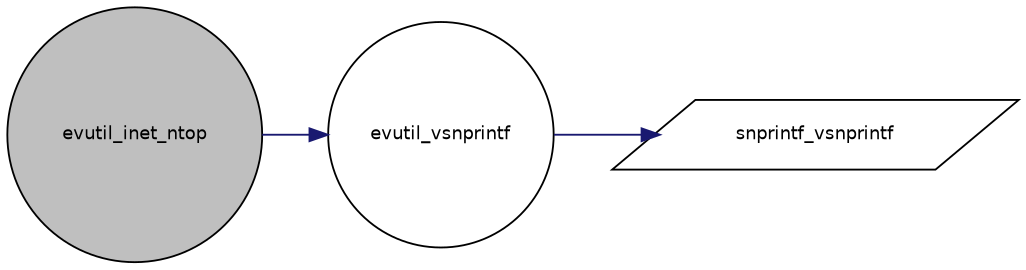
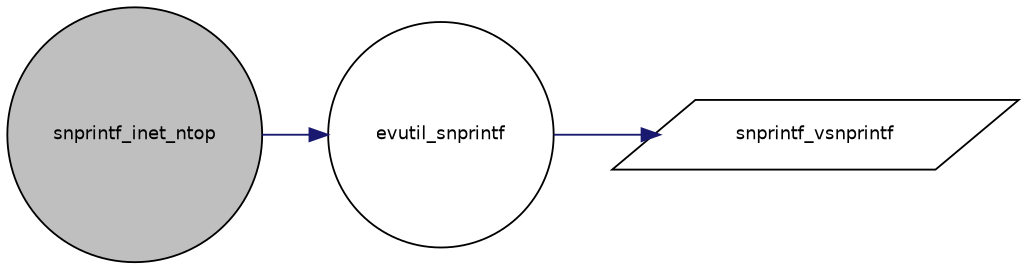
  digraph {
    fontname="DejaVu Sans"
    rankdir=LR
    node [color=black fillcolor=white fontname="DejaVu Sans" fontsize=10 shape=circle style=filled]
    edge [color=midnightblue fontname="DejaVu Sans" fontsize=10 labelfontname=Helvetica labelfontsize=10 style=solid]
-   n1 [fillcolor=grey75 fontcolor=black height=0.2 label=evutil_inet_ntop width=0.4]
-   n2 [height=0.2 label=evutil_vsnprintf width=0.4]
+   n1 [fillcolor=grey75 fontcolor=black height=0.2 label=snprintf_inet_ntop width=0.4]
+   n2 [height=0.2 label=evutil_snprintf width=0.4]
    n3 [height=0.2 label=snprintf_vsnprintf shape=parallelogram width=0.4]
    n1 -> n2
    n2 -> n3
  }
